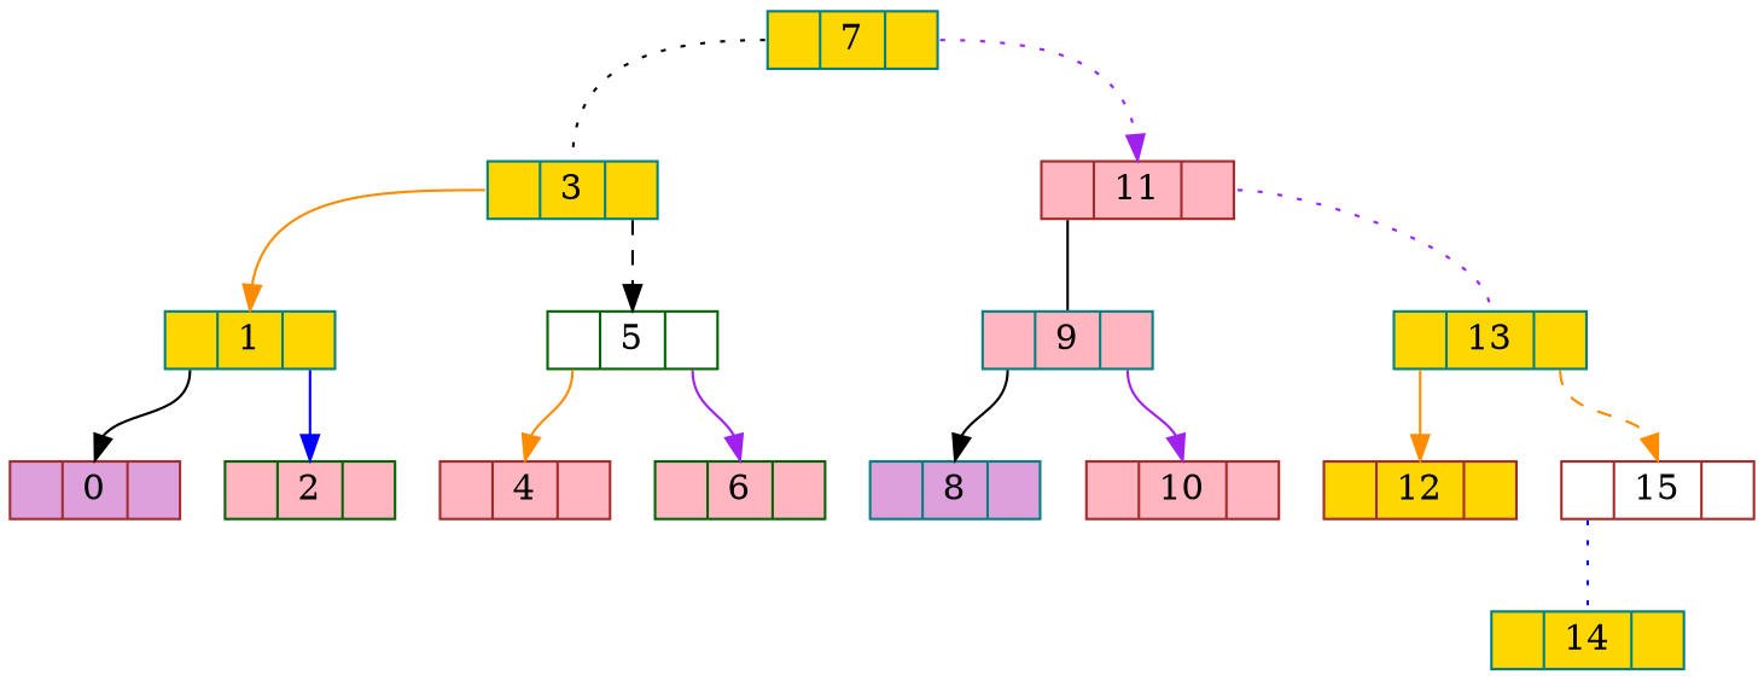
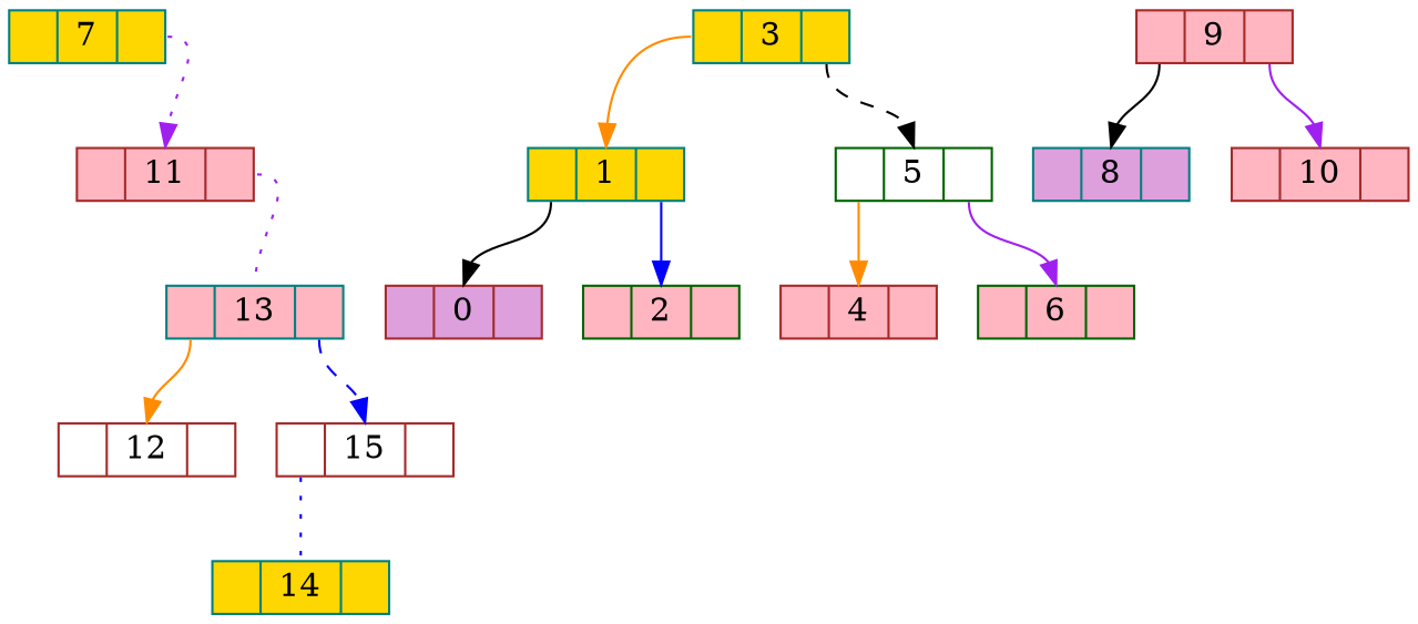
  digraph {
    node [color=brown fillcolor=lightpink shape=record style=filled]
    edge [color=black headport="f1:n" style=solid tailport="f0:s"]
    n1 [color=teal fillcolor=gold height=.1 label="<f0> |<f1> 7|<f2> "]
    n2 [color=teal fillcolor=gold height=.1 label="<f0> |<f1> 3|<f2> "]
    n3 [height=.1 label="<f0> |<f1> 11|<f2> "]
    n4 [color=teal fillcolor=gold height=.1 label="<f0> |<f1> 1|<f2> "]
    n5 [color=darkgreen fillcolor=white height=.1 label="<f0> |<f1> 5|<f2> "]
-   n6 [color=teal height=.1 label="<f0> |<f1> 9|<f2> "]
-   n7 [color=teal fillcolor=gold height=.1 label="<f0> |<f1> 13|<f2> "]
+   n6 [height=.1 label="<f0> |<f1> 9|<f2> "]
+   n7 [color=teal height=.1 label="<f0> |<f1> 13|<f2> "]
    n8 [fillcolor=plum height=.1 label="<f0> |<f1> 0|<f2> "]
    n9 [color=darkgreen height=.1 label="<f0> |<f1> 2|<f2> "]
    n10 [height=.1 label="<f0> |<f1> 4|<f2> "]
    n11 [color=darkgreen height=.1 label="<f0> |<f1> 6|<f2> "]
    n12 [color=teal fillcolor=plum height=.1 label="<f0> |<f1> 8|<f2> "]
    n13 [height=.1 label="<f0> |<f1> 10|<f2> "]
-   n14 [fillcolor=gold height=.1 label="<f0> |<f1> 12|<f2> "]
+   n14 [fillcolor=white height=.1 label="<f0> |<f1> 12|<f2> "]
    n15 [fillcolor=white height=.1 label="<f0> |<f1> 15|<f2> "]
    n16 [color=teal fillcolor=gold height=.1 label="<f0> |<f1> 14|<f2> "]
-   n1 -> n2 [arrowhead=none style=dotted tailport="f0:w"]
    n1 -> n3 [color=purple style=dotted tailport="f2:e"]
    n2 -> n4 [color=darkorange tailport="f0:w"]
    n2 -> n5 [style=dashed tailport="f2:s"]
-   n3 -> n6 [arrowhead=none]
    n3 -> n7 [arrowhead=none color=purple style=dotted tailport="f2:e"]
    n4 -> n8
    n4 -> n9 [color=blue tailport="f2:s"]
    n5 -> n10 [color=darkorange]
    n5 -> n11 [color=purple tailport="f2:s"]
    n6 -> n12
    n6 -> n13 [color=purple tailport="f2:s"]
    n7 -> n14 [color=darkorange]
-   n7 -> n15 [color=darkorange style=dashed tailport="f2:s"]
+   n7 -> n15 [color=blue style=dashed tailport="f2:s"]
    n15 -> n16 [arrowhead=none color=blue style=dotted]
  }
